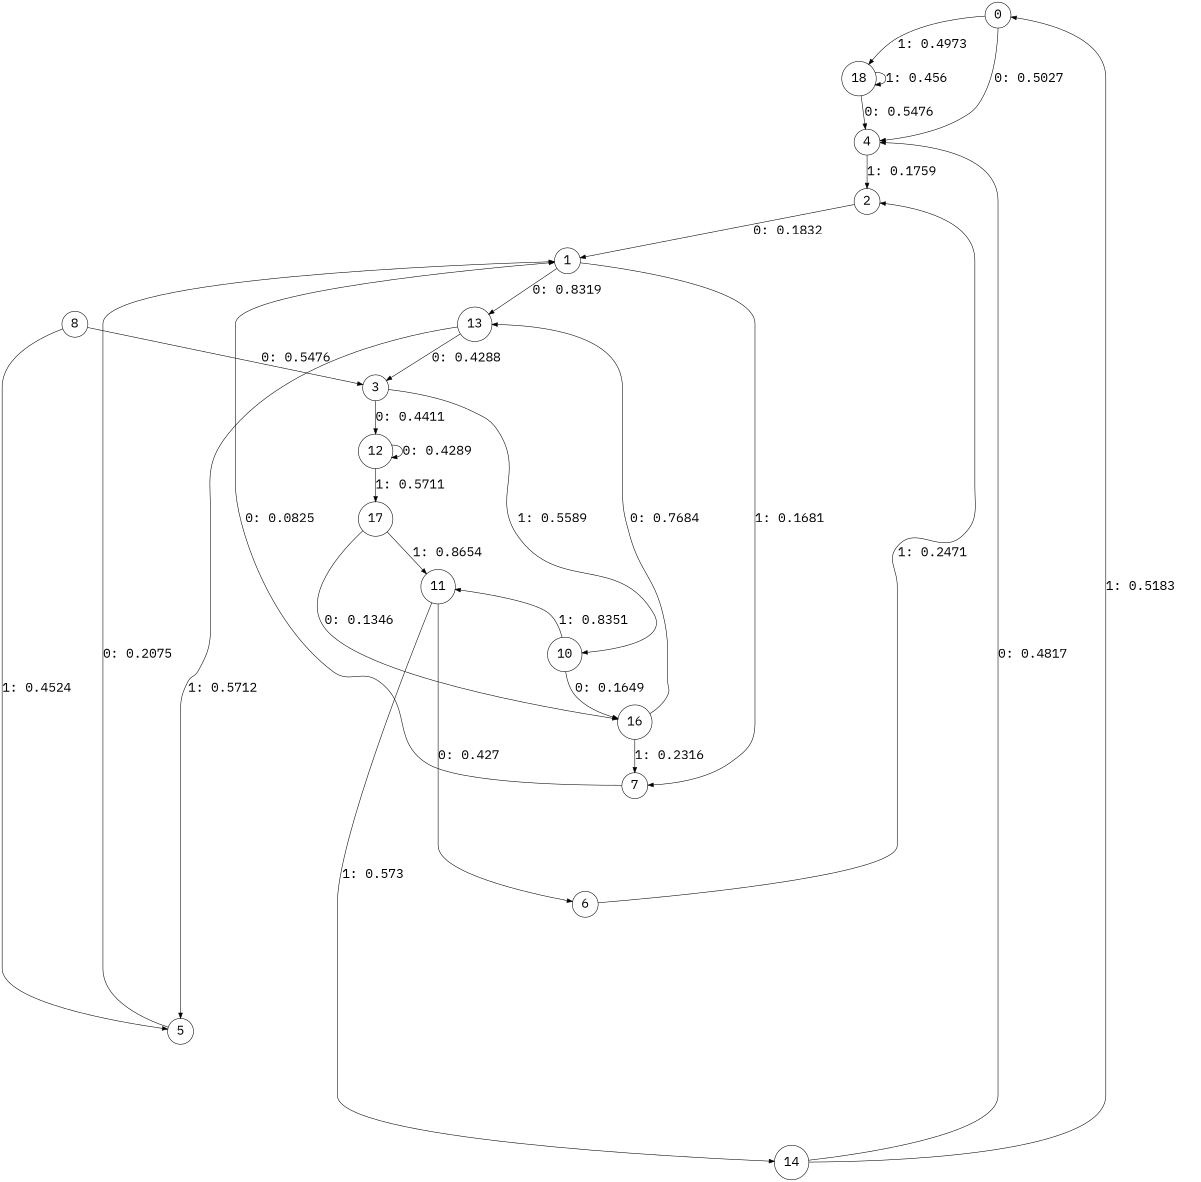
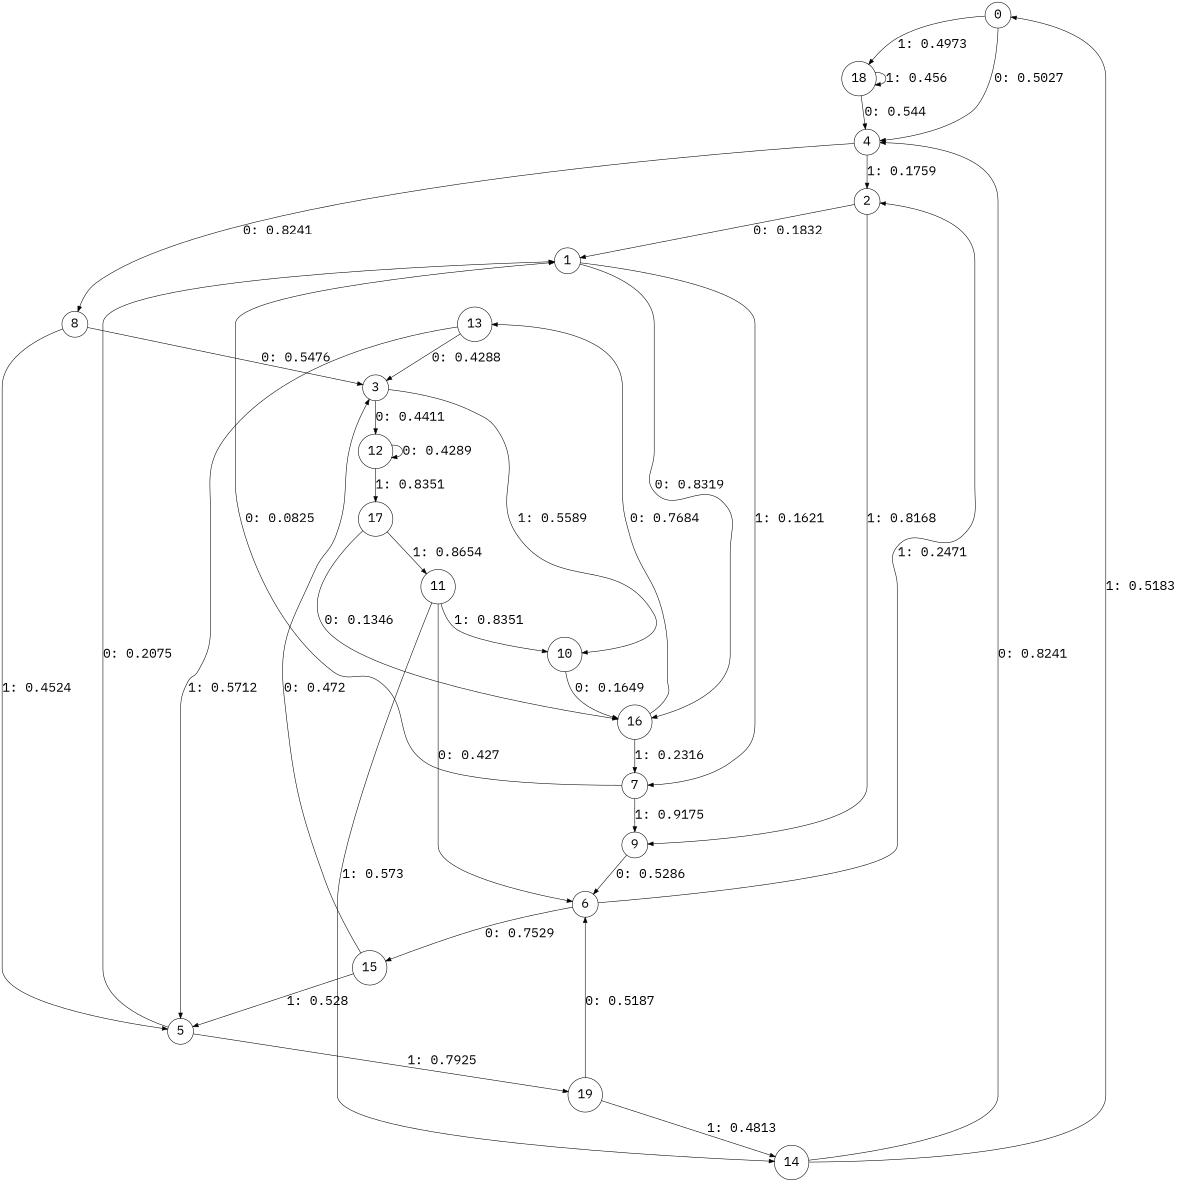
  digraph {
    fontname="IBM Plex Mono"
    node [fontname="IBM Plex Mono" fontsize=24 shape=circle]
    edge [fontname="IBM Plex Mono" fontsize=24]
    0
    4
    18
    2
    8
    1
+   9
    3
    5
    13
    7
    12
    10
+   19
    6
+   15
    17
    16
    11
    14
    0 -> 4 [label="0: 0.5027   "]
    0 -> 18 [label="1: 0.4973   "]
    4 -> 2 [label="1: 0.1759   "]
-   18 -> 4 [label="0: 0.5476   "]
+   4 -> 8 [label="0: 0.8241   "]
+   18 -> 4 [label="0: 0.544    "]
    18 -> 18 [label="1: 0.456    "]
    2 -> 1 [label="0: 0.1832   "]
+   2 -> 9 [label="1: 0.8168   "]
    8 -> 3 [label="0: 0.5476   "]
    8 -> 5 [label="1: 0.4524   "]
-   1 -> 13 [label="0: 0.8319   "]
-   1 -> 7 [label="1: 0.1681   "]
+   1 -> 16 [label="0: 0.8319   "]
+   1 -> 7 [label="1: 0.1621   "]
+   9 -> 6 [label="0: 0.5286   "]
    3 -> 12 [label="0: 0.4411   "]
    3 -> 10 [label="1: 0.5589   "]
    5 -> 1 [label="0: 0.2075   "]
+   5 -> 19 [label="1: 0.7925   "]
    13 -> 3 [label="0: 0.4288   "]
    13 -> 5 [label="1: 0.5712   "]
    7 -> 1 [label="0: 0.0825   "]
+   7 -> 9 [label="1: 0.9175   "]
    12 -> 12 [label="0: 0.4289   "]
-   12 -> 17 [label="1: 0.5711   "]
+   12 -> 17 [label="1: 0.8351   "]
    10 -> 16 [label="0: 0.1649   "]
-   10 -> 11 [label="1: 0.8351   "]
+   11 -> 10 [label="1: 0.8351   "]
+   19 -> 6 [label="0: 0.5187   "]
+   19 -> 14 [label="1: 0.4813   "]
    6 -> 2 [label="1: 0.2471   "]
+   6 -> 15 [label="0: 0.7529   "]
+   15 -> 3 [label="0: 0.472    "]
+   15 -> 5 [label="1: 0.528    "]
    17 -> 16 [label="0: 0.1346   "]
    17 -> 11 [label="1: 0.8654   "]
    16 -> 13 [label="0: 0.7684   "]
    16 -> 7 [label="1: 0.2316   "]
    11 -> 6 [label="0: 0.427    "]
    11 -> 14 [label="1: 0.573    "]
    14 -> 0 [label="1: 0.5183   "]
-   14 -> 4 [label="0: 0.4817   "]
+   14 -> 4 [label="0: 0.8241   "]
  }
